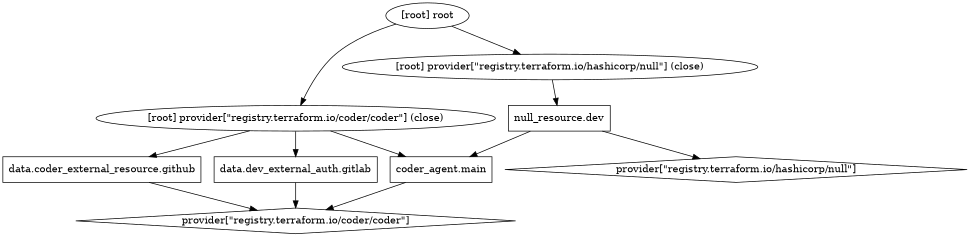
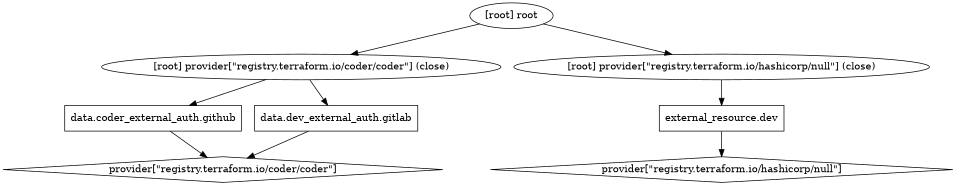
  digraph {
    compound=true
    newrank=true
    node [shape=box]
-   n1 [label="coder_agent.main"]
    n2 [label="provider[\"registry.terraform.io/coder/coder\"]" shape=diamond]
-   n3 [label="data.coder_external_resource.github"]
+   n3 [label="data.coder_external_auth.github"]
    n4 [label="data.dev_external_auth.gitlab"]
-   n5 [label="null_resource.dev"]
+   n5 [label="external_resource.dev"]
    n6 [label="provider[\"registry.terraform.io/hashicorp/null\"]" shape=diamond]
    "[root] provider[\"registry.terraform.io/coder/coder\"] (close)" [shape=""]
    "[root] provider[\"registry.terraform.io/hashicorp/null\"] (close)" [shape=""]
    "[root] root" [shape=""]
    subgraph sub_1 {
-     n1
      n2
      n3
      n4
      n5
      n6
      "[root] provider[\"registry.terraform.io/coder/coder\"] (close)"
      "[root] provider[\"registry.terraform.io/hashicorp/null\"] (close)"
      "[root] root"
    }
-   n1 -> n2
    n3 -> n2
    n4 -> n2
-   n5 -> n1
    n5 -> n6
-   "[root] provider[\"registry.terraform.io/coder/coder\"] (close)" -> n1
    "[root] provider[\"registry.terraform.io/coder/coder\"] (close)" -> n3
    "[root] provider[\"registry.terraform.io/coder/coder\"] (close)" -> n4
    "[root] provider[\"registry.terraform.io/hashicorp/null\"] (close)" -> n5
    "[root] root" -> "[root] provider[\"registry.terraform.io/coder/coder\"] (close)"
    "[root] root" -> "[root] provider[\"registry.terraform.io/hashicorp/null\"] (close)"
  }
